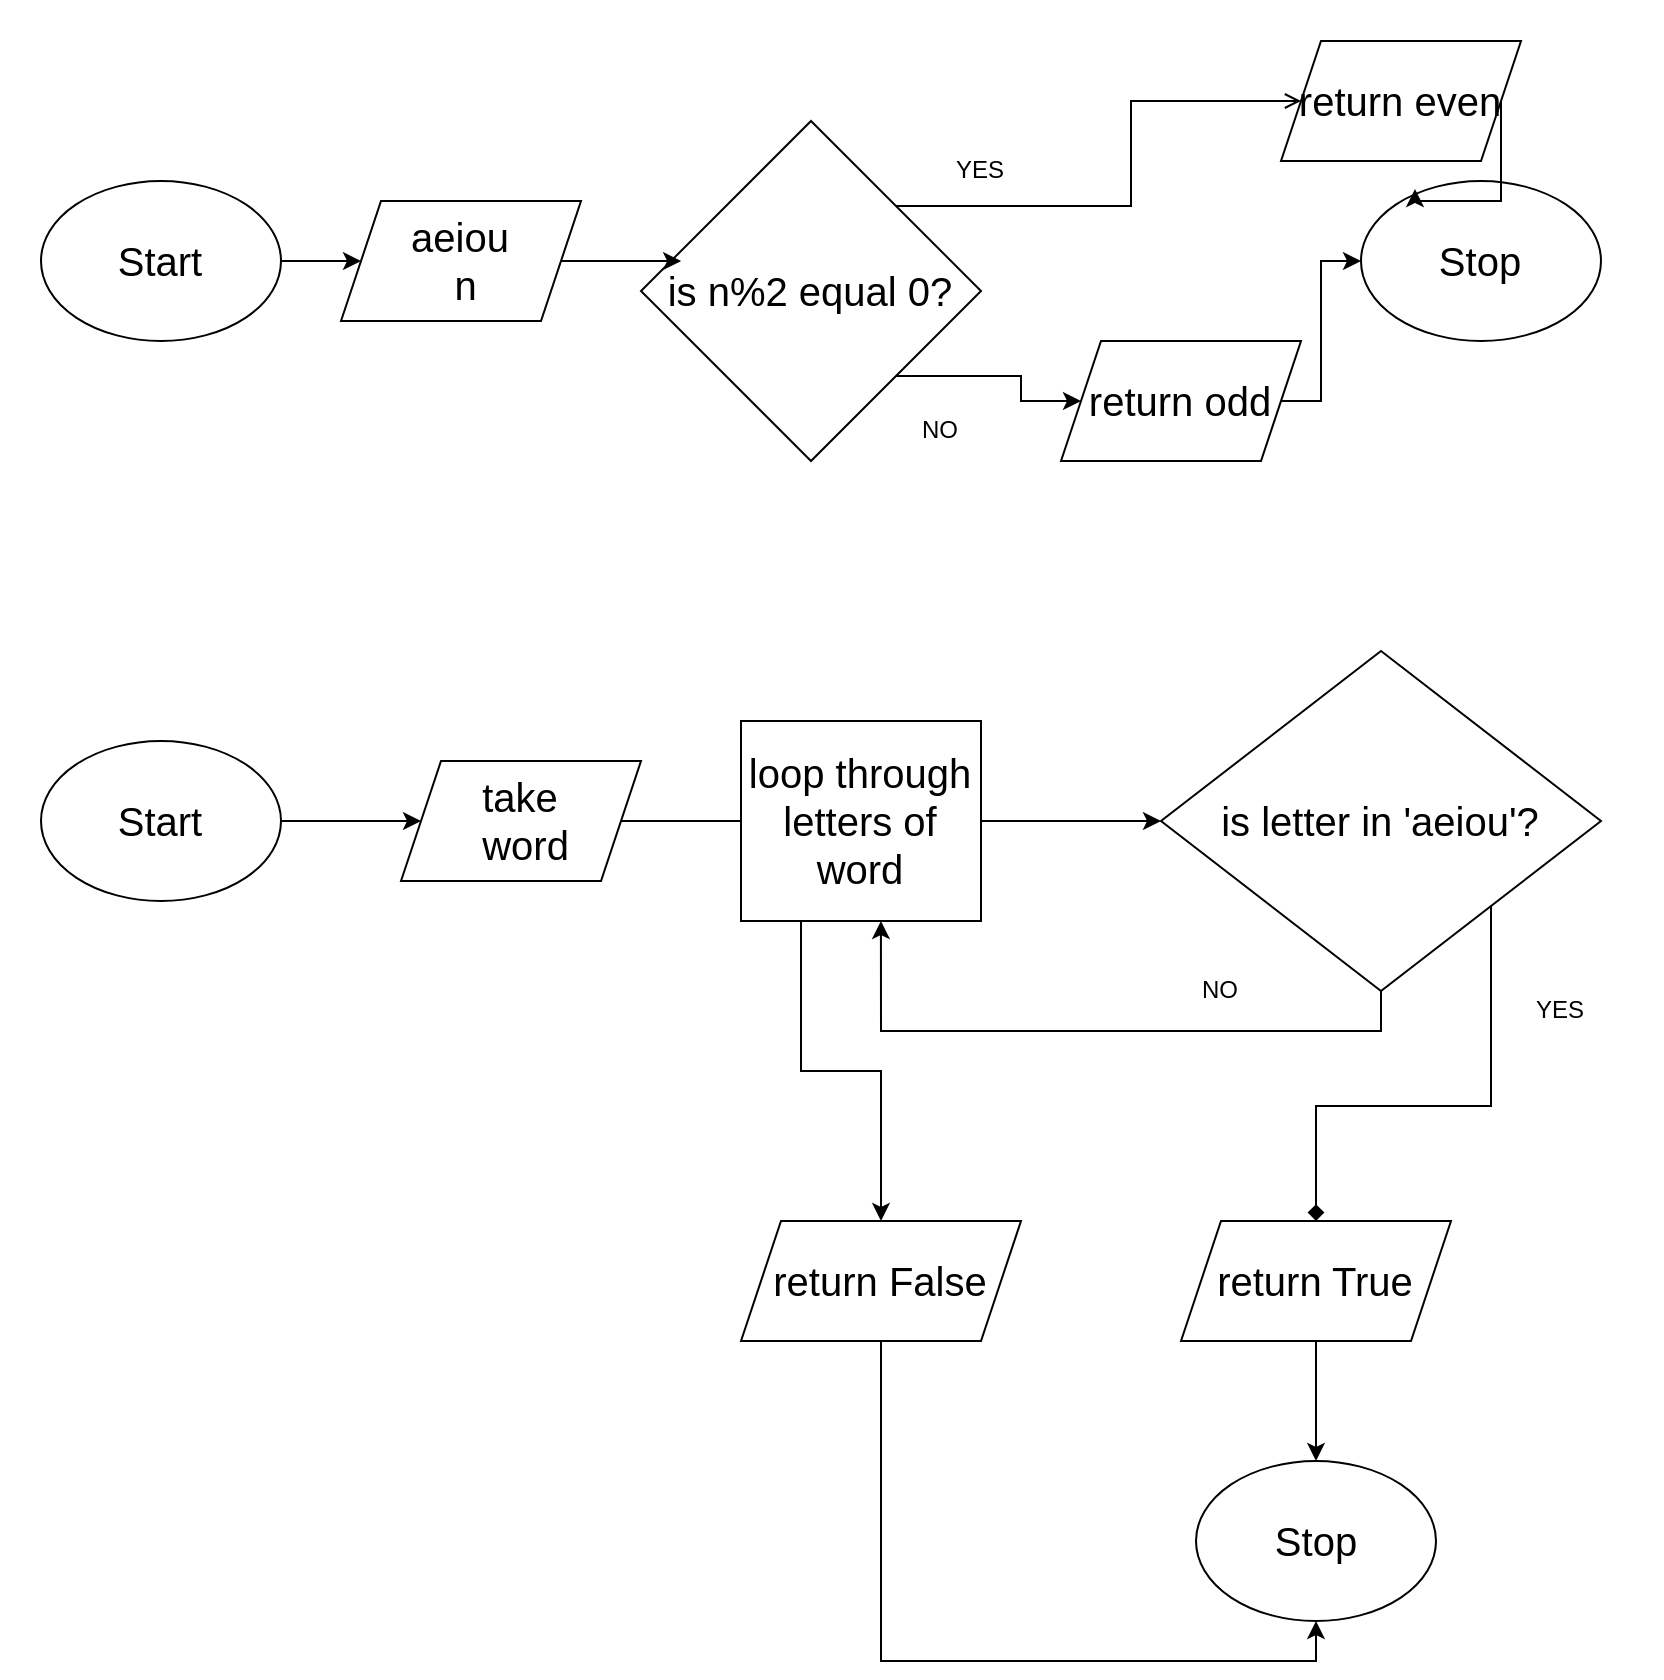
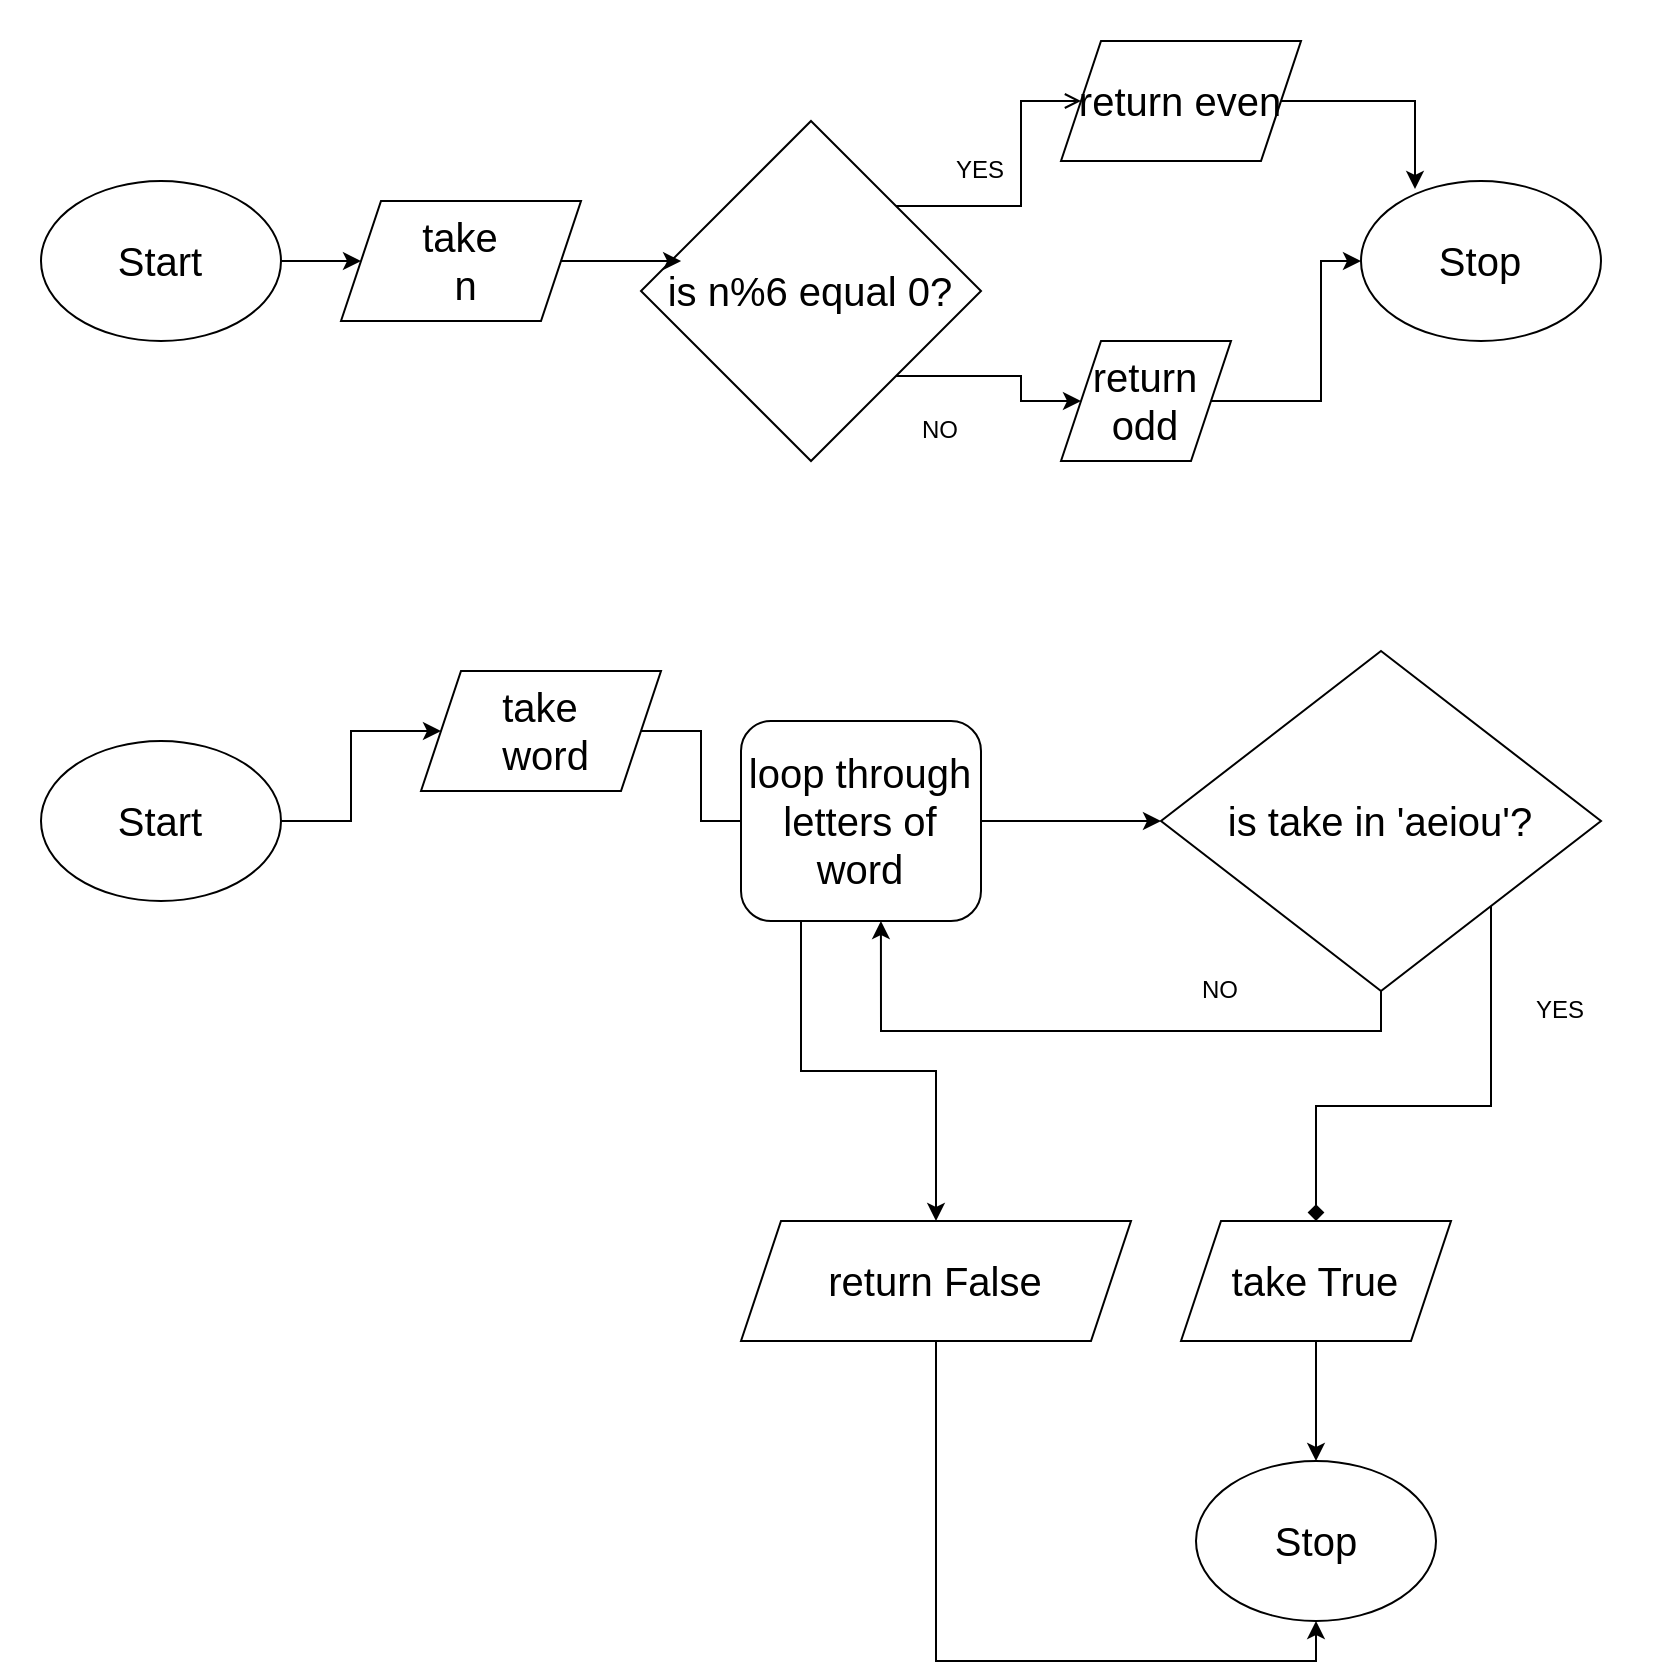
  <mxCell id="0" />
  <mxCell id="1" parent="0" />
  <mxCell id="2" style="edgeStyle=orthogonalEdgeStyle;rounded=0;orthogonalLoop=1;jettySize=auto;html=1;exitX=1;exitY=0.5;exitDx=0;exitDy=0;entryX=0;entryY=0.5;entryDx=0;entryDy=0;" edge="1" parent="1" source="3" target="5"><mxGeometry relative="1" as="geometry" /></mxCell>
  <mxCell id="3" value="&lt;font style=&quot;font-size: 20px;&quot;&gt;Start&lt;/font&gt;" style="ellipse;whiteSpace=wrap;html=1;" vertex="1" parent="1"><mxGeometry x="20" y="90" width="120" height="80" as="geometry" /></mxCell>
  <mxCell id="4" value="&lt;font style=&quot;font-size: 20px;&quot;&gt;Stop&lt;/font&gt;" style="ellipse;whiteSpace=wrap;html=1;" vertex="1" parent="1"><mxGeometry x="680" y="90" width="120" height="80" as="geometry" /></mxCell>
- <mxCell id="5" value="&lt;div&gt;&lt;font style=&quot;font-size: 20px;&quot;&gt;aeiou&lt;/font&gt;&lt;/div&gt;&lt;div&gt;&lt;font style=&quot;font-size: 20px;&quot;&gt;&amp;nbsp;n&lt;/font&gt;&lt;/div&gt;" style="shape=parallelogram;perimeter=parallelogramPerimeter;whiteSpace=wrap;html=1;fixedSize=1;" vertex="1" parent="1"><mxGeometry x="170" y="100" width="120" height="60" as="geometry" /></mxCell>
- <mxCell id="6" value="&lt;font style=&quot;font-size: 20px;&quot;&gt;return even&lt;/font&gt;" style="shape=parallelogram;perimeter=parallelogramPerimeter;whiteSpace=wrap;html=1;fixedSize=1;" vertex="1" parent="1"><mxGeometry x="640" y="20" width="120" height="60" as="geometry" /></mxCell>
+ <mxCell id="5" value="&lt;div&gt;&lt;font style=&quot;font-size: 20px;&quot;&gt;take&lt;/font&gt;&lt;/div&gt;&lt;div&gt;&lt;font style=&quot;font-size: 20px;&quot;&gt;&amp;nbsp;n&lt;/font&gt;&lt;/div&gt;" style="shape=parallelogram;perimeter=parallelogramPerimeter;whiteSpace=wrap;html=1;fixedSize=1;" vertex="1" parent="1"><mxGeometry x="170" y="100" width="120" height="60" as="geometry" /></mxCell>
+ <mxCell id="6" value="&lt;font style=&quot;font-size: 20px;&quot;&gt;return even&lt;/font&gt;" style="shape=parallelogram;perimeter=parallelogramPerimeter;whiteSpace=wrap;html=1;fixedSize=1;" vertex="1" parent="1"><mxGeometry x="530" y="20" width="120" height="60" as="geometry" /></mxCell>
  <mxCell id="7" style="edgeStyle=orthogonalEdgeStyle;rounded=0;orthogonalLoop=1;jettySize=auto;html=1;exitX=1;exitY=0.5;exitDx=0;exitDy=0;" edge="1" parent="1" source="8" target="4"><mxGeometry relative="1" as="geometry"><Array as="points"><mxPoint x="660" y="200" /><mxPoint x="660" y="130" /></Array></mxGeometry></mxCell>
- <mxCell id="8" value="&lt;div style=&quot;font-size: 20px;&quot;&gt;&lt;font style=&quot;font-size: 20px;&quot;&gt;return odd&lt;/font&gt;&lt;/div&gt;" style="shape=parallelogram;perimeter=parallelogramPerimeter;whiteSpace=wrap;html=1;fixedSize=1;" vertex="1" parent="1"><mxGeometry x="530" y="170" width="120" height="60" as="geometry" /></mxCell>
+ <mxCell id="8" value="&lt;div style=&quot;font-size: 20px;&quot;&gt;&lt;font style=&quot;font-size: 20px;&quot;&gt;return odd&lt;/font&gt;&lt;/div&gt;" style="shape=parallelogram;perimeter=parallelogramPerimeter;whiteSpace=wrap;html=1;fixedSize=1;" vertex="1" parent="1"><mxGeometry x="530" y="170" width="85" height="60" as="geometry" /></mxCell>
  <mxCell id="9" style="edgeStyle=orthogonalEdgeStyle;rounded=0;orthogonalLoop=1;jettySize=auto;html=1;exitX=1;exitY=0;exitDx=0;exitDy=0;endArrow=open;" edge="1" parent="1" source="11" target="6"><mxGeometry relative="1" as="geometry" /></mxCell>
  <mxCell id="10" style="edgeStyle=orthogonalEdgeStyle;rounded=0;orthogonalLoop=1;jettySize=auto;html=1;exitX=1;exitY=1;exitDx=0;exitDy=0;entryX=0;entryY=0.5;entryDx=0;entryDy=0;" edge="1" parent="1" source="11" target="8"><mxGeometry relative="1" as="geometry" /></mxCell>
- <mxCell id="11" value="&lt;font style=&quot;font-size: 20px;&quot;&gt;is n%2 equal 0?&lt;/font&gt;" style="rhombus;whiteSpace=wrap;html=1;" vertex="1" parent="1"><mxGeometry x="320" y="60" width="170" height="170" as="geometry" /></mxCell>
+ <mxCell id="11" value="&lt;font style=&quot;font-size: 20px;&quot;&gt;is n%6 equal 0?&lt;/font&gt;" style="rhombus;whiteSpace=wrap;html=1;" vertex="1" parent="1"><mxGeometry x="320" y="60" width="170" height="170" as="geometry" /></mxCell>
  <mxCell id="12" value="&lt;div&gt;YES&lt;/div&gt;" style="text;html=1;strokeColor=none;fillColor=none;align=center;verticalAlign=middle;whiteSpace=wrap;rounded=0;" vertex="1" parent="1"><mxGeometry x="460" y="70" width="60" height="30" as="geometry" /></mxCell>
  <mxCell id="13" value="&lt;div&gt;NO&lt;/div&gt;" style="text;html=1;strokeColor=none;fillColor=none;align=center;verticalAlign=middle;whiteSpace=wrap;rounded=0;" vertex="1" parent="1"><mxGeometry x="440" y="200" width="60" height="30" as="geometry" /></mxCell>
  <mxCell id="14" style="edgeStyle=orthogonalEdgeStyle;rounded=0;orthogonalLoop=1;jettySize=auto;html=1;exitX=1;exitY=0.5;exitDx=0;exitDy=0;entryX=0.225;entryY=0.05;entryDx=0;entryDy=0;entryPerimeter=0;" edge="1" parent="1" source="6" target="4"><mxGeometry relative="1" as="geometry" /></mxCell>
  <mxCell id="15" style="edgeStyle=orthogonalEdgeStyle;rounded=0;orthogonalLoop=1;jettySize=auto;html=1;exitX=1;exitY=0.5;exitDx=0;exitDy=0;entryX=0.118;entryY=0.412;entryDx=0;entryDy=0;entryPerimeter=0;" edge="1" parent="1" source="5" target="11"><mxGeometry relative="1" as="geometry" /></mxCell>
  <mxCell id="16" style="edgeStyle=orthogonalEdgeStyle;rounded=0;orthogonalLoop=1;jettySize=auto;html=1;exitX=1;exitY=0.5;exitDx=0;exitDy=0;entryX=0;entryY=0.5;entryDx=0;entryDy=0;" edge="1" parent="1" source="17" target="20"><mxGeometry relative="1" as="geometry" /></mxCell>
  <mxCell id="17" value="&lt;font style=&quot;font-size: 20px;&quot;&gt;Start&lt;/font&gt;" style="ellipse;whiteSpace=wrap;html=1;" vertex="1" parent="1"><mxGeometry x="20" y="370" width="120" height="80" as="geometry" /></mxCell>
  <mxCell id="18" value="&lt;font style=&quot;font-size: 20px;&quot;&gt;Stop&lt;/font&gt;" style="ellipse;whiteSpace=wrap;html=1;" vertex="1" parent="1"><mxGeometry x="597.5" y="730" width="120" height="80" as="geometry" /></mxCell>
  <mxCell id="19" style="edgeStyle=orthogonalEdgeStyle;rounded=0;orthogonalLoop=1;jettySize=auto;html=1;exitX=1;exitY=0.5;exitDx=0;exitDy=0;entryX=0;entryY=0.5;entryDx=0;entryDy=0;endArrow=none;" edge="1" parent="1" source="20" target="23"><mxGeometry relative="1" as="geometry" /></mxCell>
- <mxCell id="20" value="&lt;div&gt;&lt;font style=&quot;font-size: 20px;&quot;&gt;take&lt;/font&gt;&lt;/div&gt;&lt;div&gt;&lt;font style=&quot;font-size: 20px;&quot;&gt;&amp;nbsp;word&lt;/font&gt;&lt;/div&gt;" style="shape=parallelogram;perimeter=parallelogramPerimeter;whiteSpace=wrap;html=1;fixedSize=1;" vertex="1" parent="1"><mxGeometry x="200" y="380" width="120" height="60" as="geometry" /></mxCell>
+ <mxCell id="20" value="&lt;div&gt;&lt;font style=&quot;font-size: 20px;&quot;&gt;take&lt;/font&gt;&lt;/div&gt;&lt;div&gt;&lt;font style=&quot;font-size: 20px;&quot;&gt;&amp;nbsp;word&lt;/font&gt;&lt;/div&gt;" style="shape=parallelogram;perimeter=parallelogramPerimeter;whiteSpace=wrap;html=1;fixedSize=1;" vertex="1" parent="1"><mxGeometry x="210" y="335" width="120" height="60" as="geometry" /></mxCell>
  <mxCell id="21" style="edgeStyle=orthogonalEdgeStyle;rounded=0;orthogonalLoop=1;jettySize=auto;html=1;exitX=1;exitY=0.5;exitDx=0;exitDy=0;entryX=0;entryY=0.5;entryDx=0;entryDy=0;" edge="1" parent="1" source="23" target="25"><mxGeometry relative="1" as="geometry" /></mxCell>
  <mxCell id="22" style="edgeStyle=orthogonalEdgeStyle;rounded=0;orthogonalLoop=1;jettySize=auto;html=1;exitX=0.25;exitY=1;exitDx=0;exitDy=0;" edge="1" parent="1" source="23" target="29"><mxGeometry relative="1" as="geometry" /></mxCell>
- <mxCell id="23" value="&lt;font style=&quot;font-size: 20px;&quot;&gt;loop through letters of word&lt;/font&gt;" style="rounded=0;whiteSpace=wrap;html=1;" vertex="1" parent="1"><mxGeometry x="370" y="360" width="120" height="100" as="geometry" /></mxCell>
+ <mxCell id="23" value="&lt;font style=&quot;font-size: 20px;&quot;&gt;loop through letters of word&lt;/font&gt;" style="whiteSpace=wrap;html=1;rounded=1;" vertex="1" parent="1"><mxGeometry x="370" y="360" width="120" height="100" as="geometry" /></mxCell>
  <mxCell id="24" style="edgeStyle=orthogonalEdgeStyle;rounded=0;orthogonalLoop=1;jettySize=auto;html=1;exitX=1;exitY=1;exitDx=0;exitDy=0;endArrow=diamond;" edge="1" parent="1" source="25" target="27"><mxGeometry relative="1" as="geometry" /></mxCell>
- <mxCell id="25" value="&lt;font style=&quot;font-size: 20px;&quot;&gt;is letter in 'aeiou'?&lt;/font&gt;" style="rhombus;whiteSpace=wrap;html=1;" vertex="1" parent="1"><mxGeometry x="580" y="325" width="220" height="170" as="geometry" /></mxCell>
+ <mxCell id="25" value="&lt;font style=&quot;font-size: 20px;&quot;&gt;is take in 'aeiou'?&lt;/font&gt;" style="rhombus;whiteSpace=wrap;html=1;" vertex="1" parent="1"><mxGeometry x="580" y="325" width="220" height="170" as="geometry" /></mxCell>
  <mxCell id="26" style="edgeStyle=orthogonalEdgeStyle;rounded=0;orthogonalLoop=1;jettySize=auto;html=1;exitX=0.5;exitY=1;exitDx=0;exitDy=0;" edge="1" parent="1" source="27" target="18"><mxGeometry relative="1" as="geometry" /></mxCell>
- <mxCell id="27" value="&lt;font style=&quot;font-size: 20px;&quot;&gt;return True&lt;br&gt;&lt;/font&gt;" style="shape=parallelogram;perimeter=parallelogramPerimeter;whiteSpace=wrap;html=1;fixedSize=1;" vertex="1" parent="1"><mxGeometry x="590" y="610" width="135" height="60" as="geometry" /></mxCell>
+ <mxCell id="27" value="&lt;font style=&quot;font-size: 20px;&quot;&gt;take True&lt;br&gt;&lt;/font&gt;" style="shape=parallelogram;perimeter=parallelogramPerimeter;whiteSpace=wrap;html=1;fixedSize=1;" vertex="1" parent="1"><mxGeometry x="590" y="610" width="135" height="60" as="geometry" /></mxCell>
  <mxCell id="28" style="edgeStyle=orthogonalEdgeStyle;rounded=0;orthogonalLoop=1;jettySize=auto;html=1;exitX=0.5;exitY=1;exitDx=0;exitDy=0;entryX=0.5;entryY=1;entryDx=0;entryDy=0;" edge="1" parent="1" source="29" target="18"><mxGeometry relative="1" as="geometry" /></mxCell>
- <mxCell id="29" value="&lt;div style=&quot;font-size: 20px;&quot;&gt;&lt;font style=&quot;font-size: 20px;&quot;&gt;return False&lt;br&gt;&lt;/font&gt;&lt;/div&gt;" style="shape=parallelogram;perimeter=parallelogramPerimeter;whiteSpace=wrap;html=1;fixedSize=1;" vertex="1" parent="1"><mxGeometry x="370" y="610" width="140" height="60" as="geometry" /></mxCell>
+ <mxCell id="29" value="&lt;div style=&quot;font-size: 20px;&quot;&gt;&lt;font style=&quot;font-size: 20px;&quot;&gt;return False&lt;br&gt;&lt;/font&gt;&lt;/div&gt;" style="shape=parallelogram;perimeter=parallelogramPerimeter;whiteSpace=wrap;html=1;fixedSize=1;" vertex="1" parent="1"><mxGeometry x="370" y="610" width="195" height="60" as="geometry" /></mxCell>
  <mxCell id="30" value="&lt;div&gt;YES&lt;/div&gt;" style="text;html=1;strokeColor=none;fillColor=none;align=center;verticalAlign=middle;whiteSpace=wrap;rounded=0;" vertex="1" parent="1"><mxGeometry x="750" y="490" width="60" height="30" as="geometry" /></mxCell>
  <mxCell id="31" value="&lt;div&gt;NO&lt;/div&gt;" style="text;html=1;strokeColor=none;fillColor=none;align=center;verticalAlign=middle;whiteSpace=wrap;rounded=0;" vertex="1" parent="1"><mxGeometry x="580" y="480" width="60" height="30" as="geometry" /></mxCell>
  <mxCell id="32" style="edgeStyle=orthogonalEdgeStyle;rounded=0;orthogonalLoop=1;jettySize=auto;html=1;exitX=0.5;exitY=1;exitDx=0;exitDy=0;entryX=0.583;entryY=1;entryDx=0;entryDy=0;entryPerimeter=0;" edge="1" parent="1" source="25" target="23"><mxGeometry relative="1" as="geometry" /></mxCell>
